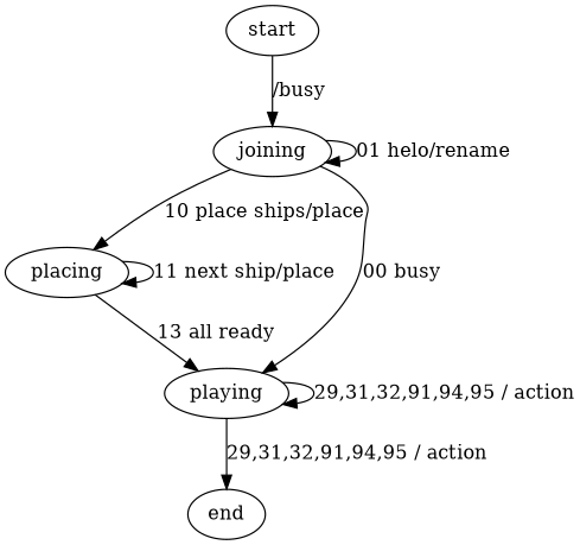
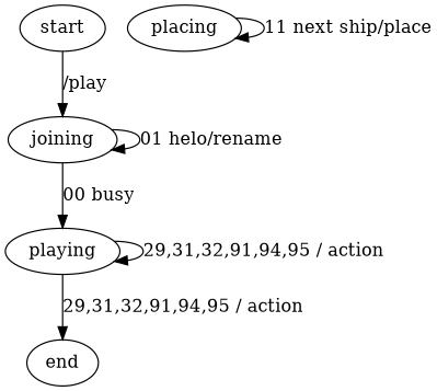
  digraph {
    start
    joining
    placing
    playing
    end
-   start -> joining [label="/busy"]
+   start -> joining [label="/play"]
    joining -> joining [label="01 helo/rename"]
-   joining -> placing [label="10 place ships/place"]
    joining -> playing [label="00 busy"]
    placing -> placing [label="11 next ship/place"]
-   placing -> playing [label="13 all ready"]
    playing -> playing [label="29,31,32,91,94,95 / action"]
    playing -> end [label="29,31,32,91,94,95 / action"]
  }
